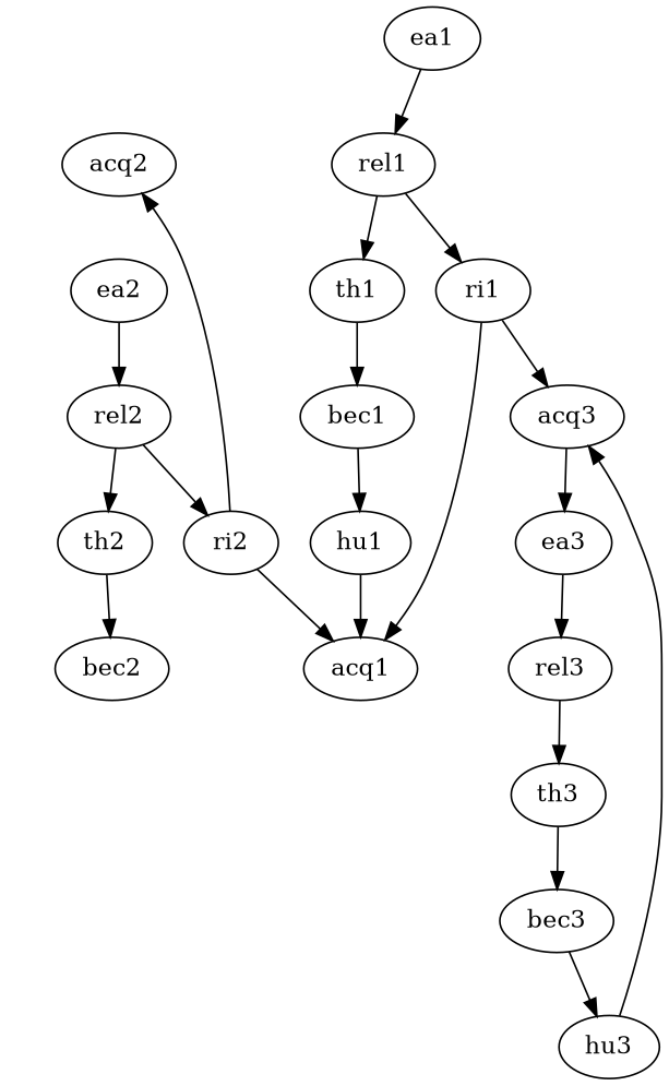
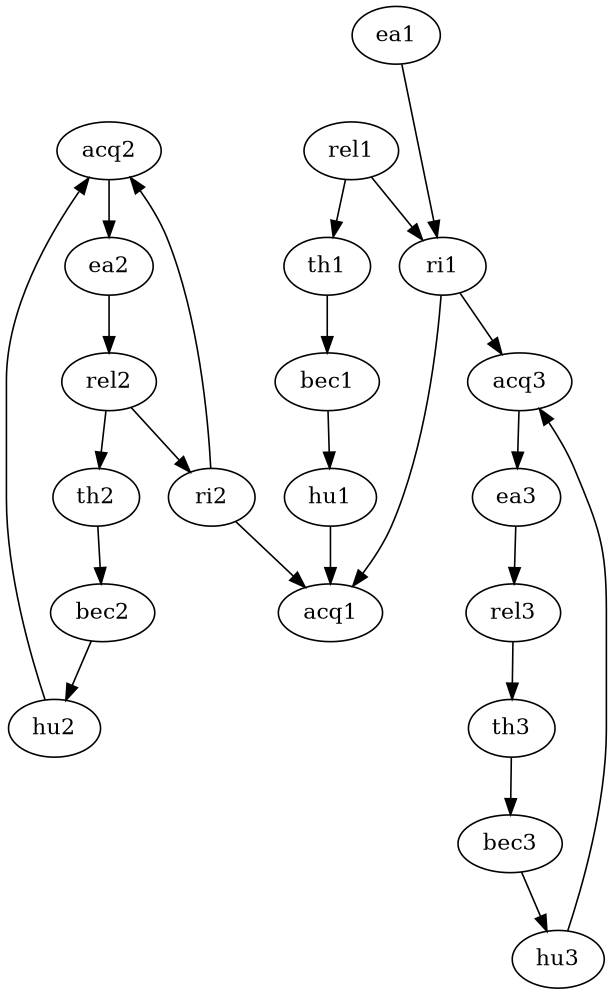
  digraph {
    acq2
    ea2
    acq3
    ea3
    rel2
    rel3
    hu3
    bec3
    th3
    ri2
    acq1
    ea1
    rel1
+   hu2
    bec2
    th2
    ri1
    hu1
    bec1
    th1
+   acq2 -> ea2
    ea2 -> rel2
    acq3 -> ea3
    ea3 -> rel3
    rel2 -> ri2
    rel2 -> th2
    rel3 -> th3
    hu3 -> acq3
    bec3 -> hu3
    th3 -> bec3
    ri2 -> acq2
    ri2 -> acq1
-   ea1 -> rel1
+   ea1 -> ri1
    rel1 -> ri1
    rel1 -> th1
+   hu2 -> acq2
+   bec2 -> hu2
    th2 -> bec2
    ri1 -> acq3
    ri1 -> acq1
    hu1 -> acq1
    bec1 -> hu1
    th1 -> bec1
  }
